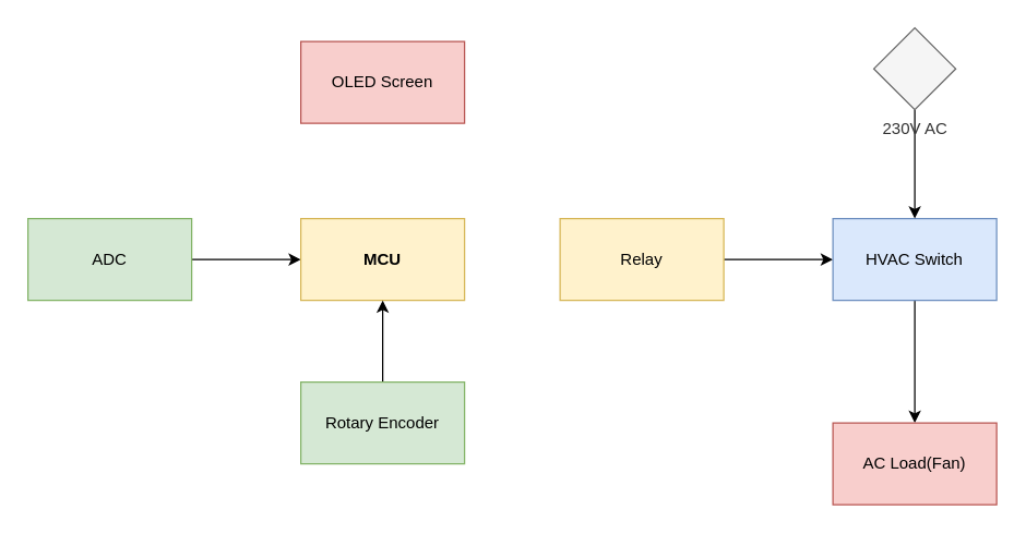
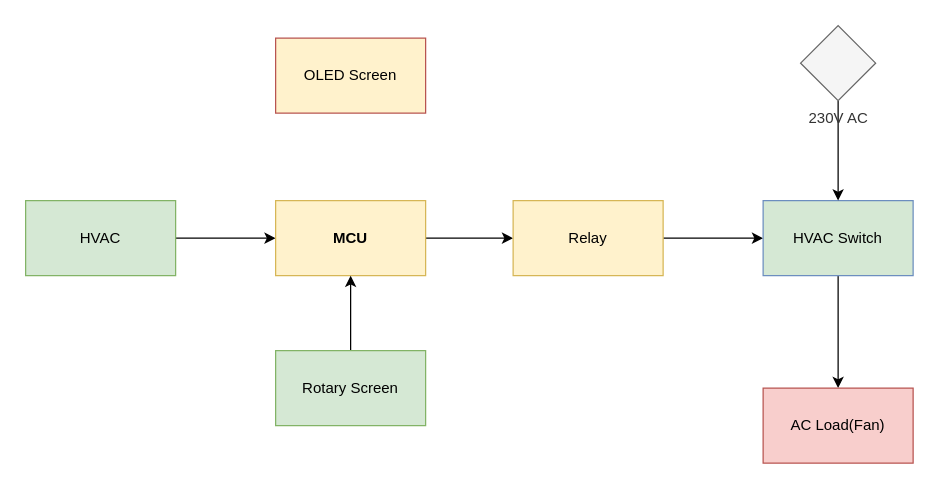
  <mxCell id="0" />
  <mxCell id="1" parent="0" />
  <mxCell id="2" style="edgeStyle=orthogonalEdgeStyle;rounded=0;orthogonalLoop=1;jettySize=auto;html=1;entryX=0;entryY=0.5;entryDx=0;entryDy=0;" edge="1" parent="1" source="3" target="5"><mxGeometry relative="1" as="geometry" /></mxCell>
- <mxCell id="3" value="ADC" style="rounded=0;whiteSpace=wrap;html=1;fillColor=#d5e8d4;strokeColor=#82b366;" vertex="1" parent="1"><mxGeometry x="20" y="160" width="120" height="60" as="geometry" /></mxCell>
+ <mxCell id="3" value="HVAC" style="rounded=0;whiteSpace=wrap;html=1;fillColor=#d5e8d4;strokeColor=#82b366;" vertex="1" parent="1"><mxGeometry x="20" y="160" width="120" height="60" as="geometry" /></mxCell>
+ <mxCell id="4" style="edgeStyle=orthogonalEdgeStyle;rounded=0;orthogonalLoop=1;jettySize=auto;html=1;entryX=0;entryY=0.5;entryDx=0;entryDy=0;" edge="1" parent="1" source="5" target="10"><mxGeometry relative="1" as="geometry" /></mxCell>
  <mxCell id="5" value="&lt;b&gt;MCU&lt;/b&gt;" style="rounded=0;whiteSpace=wrap;html=1;fillColor=#fff2cc;strokeColor=#d6b656;" vertex="1" parent="1"><mxGeometry x="220" y="160" width="120" height="60" as="geometry" /></mxCell>
  <mxCell id="6" style="edgeStyle=orthogonalEdgeStyle;rounded=0;orthogonalLoop=1;jettySize=auto;html=1;" edge="1" parent="1" source="7" target="5"><mxGeometry relative="1" as="geometry" /></mxCell>
- <mxCell id="7" value="Rotary Encoder" style="rounded=0;whiteSpace=wrap;html=1;fillColor=#d5e8d4;strokeColor=#82b366;" vertex="1" parent="1"><mxGeometry x="220" y="280" width="120" height="60" as="geometry" /></mxCell>
- <mxCell id="8" value="OLED Screen" style="rounded=0;whiteSpace=wrap;html=1;fillColor=#f8cecc;strokeColor=#b85450;" vertex="1" parent="1"><mxGeometry x="220" y="30" width="120" height="60" as="geometry" /></mxCell>
+ <mxCell id="7" value="Rotary Screen" style="rounded=0;whiteSpace=wrap;html=1;fillColor=#d5e8d4;strokeColor=#82b366;" vertex="1" parent="1"><mxGeometry x="220" y="280" width="120" height="60" as="geometry" /></mxCell>
+ <mxCell id="8" value="OLED Screen" style="rounded=0;whiteSpace=wrap;html=1;fillColor=#fff2cc;strokeColor=#b85450;" vertex="1" parent="1"><mxGeometry x="220" y="30" width="120" height="60" as="geometry" /></mxCell>
  <mxCell id="9" style="edgeStyle=orthogonalEdgeStyle;rounded=0;orthogonalLoop=1;jettySize=auto;html=1;entryX=0;entryY=0.5;entryDx=0;entryDy=0;" edge="1" parent="1" source="10" target="12"><mxGeometry relative="1" as="geometry" /></mxCell>
  <mxCell id="10" value="Relay" style="rounded=0;whiteSpace=wrap;html=1;fillColor=#fff2cc;strokeColor=#d6b656;" vertex="1" parent="1"><mxGeometry x="410" y="160" width="120" height="60" as="geometry" /></mxCell>
  <mxCell id="11" style="edgeStyle=orthogonalEdgeStyle;rounded=0;orthogonalLoop=1;jettySize=auto;html=1;entryX=0.5;entryY=0;entryDx=0;entryDy=0;" edge="1" parent="1" source="12" target="13"><mxGeometry relative="1" as="geometry" /></mxCell>
- <mxCell id="12" value="HVAC Switch" style="rounded=0;whiteSpace=wrap;html=1;fillColor=#dae8fc;strokeColor=#6c8ebf;" vertex="1" parent="1"><mxGeometry x="610" y="160" width="120" height="60" as="geometry" /></mxCell>
+ <mxCell id="12" value="HVAC Switch" style="rounded=0;whiteSpace=wrap;html=1;fillColor=#d5e8d4;strokeColor=#6c8ebf;" vertex="1" parent="1"><mxGeometry x="610" y="160" width="120" height="60" as="geometry" /></mxCell>
  <mxCell id="13" value="AC Load(Fan)" style="rounded=0;whiteSpace=wrap;html=1;fillColor=#f8cecc;strokeColor=#b85450;" vertex="1" parent="1"><mxGeometry x="610" y="310" width="120" height="60" as="geometry" /></mxCell>
  <mxCell id="14" style="edgeStyle=orthogonalEdgeStyle;rounded=0;orthogonalLoop=1;jettySize=auto;html=1;entryX=0.5;entryY=0;entryDx=0;entryDy=0;" edge="1" parent="1" source="15" target="12"><mxGeometry relative="1" as="geometry" /></mxCell>
  <mxCell id="15" value="230V AC" style="pointerEvents=1;verticalLabelPosition=bottom;shadow=0;dashed=0;align=center;html=1;verticalAlign=top;shape=mxgraph.electrical.signal_sources.source;aspect=fixed;points=[[0.5,0,0],[1,0.5,0],[0.5,1,0],[0,0.5,0]];elSignalType=none;elSourceType=dependent;fillColor=#f5f5f5;fontColor=#333333;strokeColor=#666666;" vertex="1" parent="1"><mxGeometry x="640" y="20" width="60" height="60" as="geometry" /></mxCell>
